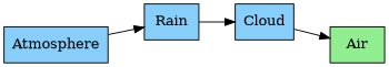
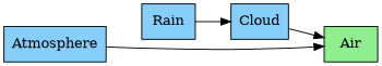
  digraph {
    rankdir=LR
    node [fillcolor=lightskyblue shape=box style=filled]
    Rain
    Cloud
    Air [fillcolor=lightgreen]
    Atmosphere
    Rain -> Cloud
    Cloud -> Air
-   Atmosphere -> Rain
+   Atmosphere -> Air
  }
